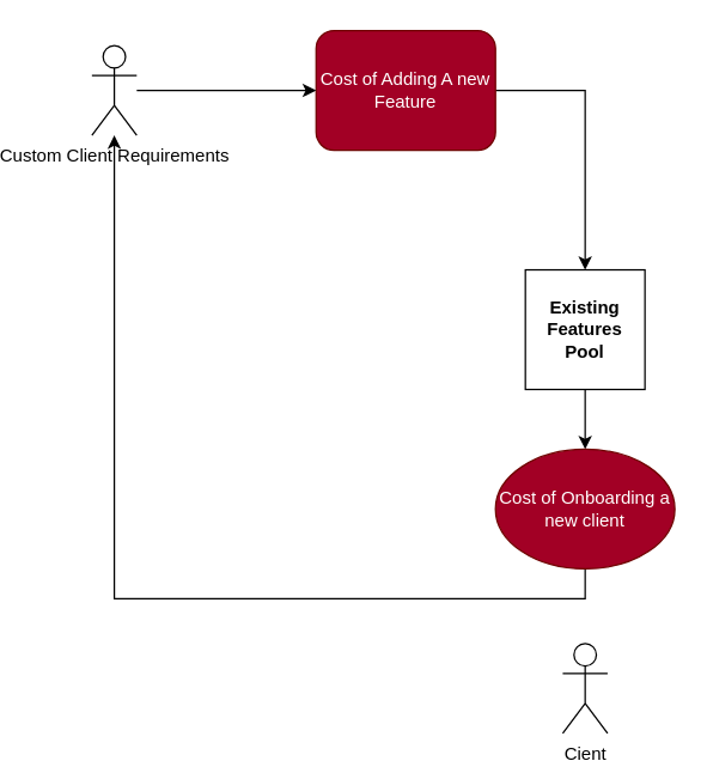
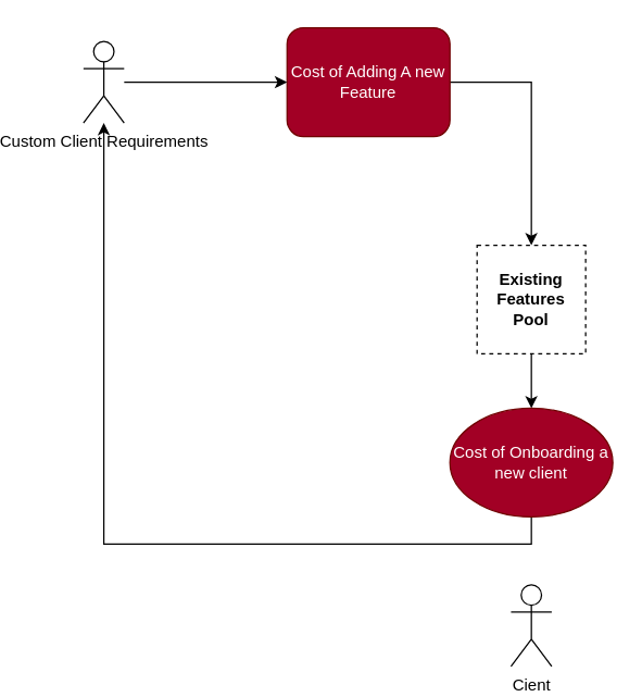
  <mxCell id="0" />
  <mxCell id="1" parent="0" />
  <mxCell id="2" style="edgeStyle=orthogonalEdgeStyle;rounded=0;orthogonalLoop=1;jettySize=auto;html=1;exitX=0.5;exitY=1;exitDx=0;exitDy=0;entryX=0.5;entryY=0;entryDx=0;entryDy=0;" parent="1" source="3" target="6" edge="1"><mxGeometry relative="1" as="geometry" /></mxCell>
- <mxCell id="3" value="Existing Features Pool" style="whiteSpace=wrap;html=1;aspect=fixed;fontStyle=1" parent="1" vertex="1"><mxGeometry x="310" y="180" width="80" height="80" as="geometry" /></mxCell>
+ <mxCell id="3" value="Existing Features Pool" style="whiteSpace=wrap;html=1;aspect=fixed;fontStyle=1;dashed=1;" parent="1" vertex="1"><mxGeometry x="310" y="180" width="80" height="80" as="geometry" /></mxCell>
  <mxCell id="4" value="Cient" style="shape=umlActor;verticalLabelPosition=bottom;verticalAlign=top;html=1;outlineConnect=0;" parent="1" vertex="1"><mxGeometry x="335" y="430" width="30" height="60" as="geometry" /></mxCell>
  <mxCell id="5" style="edgeStyle=orthogonalEdgeStyle;rounded=0;orthogonalLoop=1;jettySize=auto;html=1;exitX=0.5;exitY=1;exitDx=0;exitDy=0;" parent="1" source="6" target="10" edge="1"><mxGeometry relative="1" as="geometry" /></mxCell>
  <mxCell id="6" value="Cost of Onboarding a new client" style="ellipse;whiteSpace=wrap;html=1;fillColor=#a20025;fontColor=#ffffff;strokeColor=#6F0000;" parent="1" vertex="1"><mxGeometry x="290" y="300" width="120" height="80" as="geometry" /></mxCell>
  <mxCell id="7" style="edgeStyle=orthogonalEdgeStyle;rounded=0;orthogonalLoop=1;jettySize=auto;html=1;exitX=1;exitY=0.5;exitDx=0;exitDy=0;entryX=0.5;entryY=0;entryDx=0;entryDy=0;" parent="1" source="8" target="3" edge="1"><mxGeometry relative="1" as="geometry" /></mxCell>
  <mxCell id="8" value="Cost of Adding A new Feature" style="whiteSpace=wrap;html=1;fillColor=#a20025;fontColor=#ffffff;strokeColor=#6F0000;rounded=1;" parent="1" vertex="1"><mxGeometry x="170" y="20" width="120" height="80" as="geometry" /></mxCell>
  <mxCell id="9" value="" style="edgeStyle=orthogonalEdgeStyle;rounded=0;orthogonalLoop=1;jettySize=auto;html=1;" parent="1" source="10" target="8" edge="1"><mxGeometry relative="1" as="geometry" /></mxCell>
  <mxCell id="10" value="Custom Client Requirements" style="shape=umlActor;verticalLabelPosition=bottom;verticalAlign=top;html=1;outlineConnect=0;" parent="1" vertex="1"><mxGeometry x="20" y="30" width="30" height="60" as="geometry" /></mxCell>
